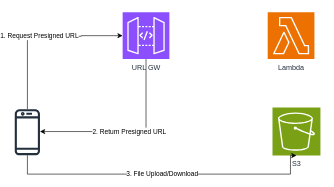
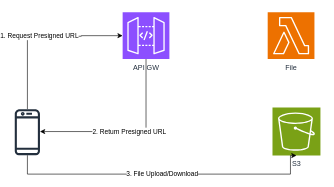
  <mxCell id="0" />
  <mxCell id="1" parent="0" />
  <mxCell id="2" value="2. Return Presigned URL" style="edgeStyle=orthogonalEdgeStyle;rounded=0;orthogonalLoop=1;jettySize=auto;html=1;" edge="1" parent="1" source="3" target="8"><mxGeometry relative="1" as="geometry"><mxPoint x="41" y="182" as="targetPoint" /><Array as="points"><mxPoint x="239" y="219" /></Array></mxGeometry></mxCell>
- <mxCell id="3" value="URL GW&lt;br&gt;" style="sketch=0;points=[[0,0,0],[0.25,0,0],[0.5,0,0],[0.75,0,0],[1,0,0],[0,1,0],[0.25,1,0],[0.5,1,0],[0.75,1,0],[1,1,0],[0,0.25,0],[0,0.5,0],[0,0.75,0],[1,0.25,0],[1,0.5,0],[1,0.75,0]];outlineConnect=0;fontColor=#232F3E;fillColor=#8C4FFF;strokeColor=#ffffff;dashed=0;verticalLabelPosition=bottom;verticalAlign=top;align=center;html=1;fontSize=12;fontStyle=0;aspect=fixed;shape=mxgraph.aws4.resourceIcon;resIcon=mxgraph.aws4.api_gateway;" vertex="1" parent="1"><mxGeometry x="200" y="20" width="78" height="78" as="geometry" /></mxCell>
- <mxCell id="4" value="Lambda&lt;br&gt;" style="sketch=0;points=[[0,0,0],[0.25,0,0],[0.5,0,0],[0.75,0,0],[1,0,0],[0,1,0],[0.25,1,0],[0.5,1,0],[0.75,1,0],[1,1,0],[0,0.25,0],[0,0.5,0],[0,0.75,0],[1,0.25,0],[1,0.5,0],[1,0.75,0]];outlineConnect=0;fontColor=#232F3E;fillColor=#ED7100;strokeColor=#ffffff;dashed=0;verticalLabelPosition=bottom;verticalAlign=top;align=center;html=1;fontSize=12;fontStyle=0;aspect=fixed;shape=mxgraph.aws4.resourceIcon;resIcon=mxgraph.aws4.lambda;" vertex="1" parent="1"><mxGeometry x="442" y="20" width="78" height="78" as="geometry" /></mxCell>
+ <mxCell id="3" value="API GW&lt;br&gt;" style="sketch=0;points=[[0,0,0],[0.25,0,0],[0.5,0,0],[0.75,0,0],[1,0,0],[0,1,0],[0.25,1,0],[0.5,1,0],[0.75,1,0],[1,1,0],[0,0.25,0],[0,0.5,0],[0,0.75,0],[1,0.25,0],[1,0.5,0],[1,0.75,0]];outlineConnect=0;fontColor=#232F3E;fillColor=#8C4FFF;strokeColor=#ffffff;dashed=0;verticalLabelPosition=bottom;verticalAlign=top;align=center;html=1;fontSize=12;fontStyle=0;aspect=fixed;shape=mxgraph.aws4.resourceIcon;resIcon=mxgraph.aws4.api_gateway;" vertex="1" parent="1"><mxGeometry x="200" y="20" width="78" height="78" as="geometry" /></mxCell>
+ <mxCell id="4" value="File&lt;br&gt;" style="sketch=0;points=[[0,0,0],[0.25,0,0],[0.5,0,0],[0.75,0,0],[1,0,0],[0,1,0],[0.25,1,0],[0.5,1,0],[0.75,1,0],[1,1,0],[0,0.25,0],[0,0.5,0],[0,0.75,0],[1,0.25,0],[1,0.5,0],[1,0.75,0]];outlineConnect=0;fontColor=#232F3E;fillColor=#ED7100;strokeColor=#ffffff;dashed=0;verticalLabelPosition=bottom;verticalAlign=top;align=center;html=1;fontSize=12;fontStyle=0;aspect=fixed;shape=mxgraph.aws4.resourceIcon;resIcon=mxgraph.aws4.lambda;" vertex="1" parent="1"><mxGeometry x="442" y="20" width="78" height="78" as="geometry" /></mxCell>
  <mxCell id="5" value="S3" style="sketch=0;points=[[0,0,0],[0.25,0,0],[0.5,0,0],[0.75,0,0],[1,0,0],[0,1,0],[0.25,1,0],[0.5,1,0],[0.75,1,0],[1,1,0],[0,0.25,0],[0,0.5,0],[0,0.75,0],[1,0.25,0],[1,0.5,0],[1,0.75,0]];outlineConnect=0;fontColor=#232F3E;fillColor=#7AA116;strokeColor=#ffffff;dashed=0;verticalLabelPosition=bottom;verticalAlign=top;align=center;html=1;fontSize=12;fontStyle=0;aspect=fixed;shape=mxgraph.aws4.resourceIcon;resIcon=mxgraph.aws4.s3;" vertex="1" parent="1"><mxGeometry x="450" y="179" width="80" height="80" as="geometry" /></mxCell>
  <mxCell id="6" value="1. Request Presigned URL" style="edgeStyle=orthogonalEdgeStyle;rounded=0;orthogonalLoop=1;jettySize=auto;html=1;entryX=0;entryY=0.5;entryDx=0;entryDy=0;entryPerimeter=0;" edge="1" parent="1" source="8" target="3"><mxGeometry relative="1" as="geometry"><mxPoint x="200" y="0" as="targetPoint" /><Array as="points"><mxPoint x="41" y="60" /><mxPoint x="131" y="60" /><mxPoint x="131" y="59" /></Array></mxGeometry></mxCell>
  <mxCell id="7" value="3. File Upload/Download" style="edgeStyle=orthogonalEdgeStyle;rounded=0;orthogonalLoop=1;jettySize=auto;html=1;entryX=0.5;entryY=1;entryDx=0;entryDy=0;entryPerimeter=0;" edge="1" parent="1" source="8" target="5"><mxGeometry relative="1" as="geometry"><Array as="points"><mxPoint x="41" y="290" /><mxPoint x="480" y="290" /></Array></mxGeometry></mxCell>
  <mxCell id="8" value="" style="sketch=0;outlineConnect=0;fontColor=#232F3E;gradientColor=none;fillColor=#232F3D;strokeColor=none;dashed=0;verticalLabelPosition=bottom;verticalAlign=top;align=center;html=1;fontSize=12;fontStyle=0;aspect=fixed;pointerEvents=1;shape=mxgraph.aws4.mobile_client;" vertex="1" parent="1"><mxGeometry x="20" y="180" width="42.05" height="80" as="geometry" /></mxCell>
